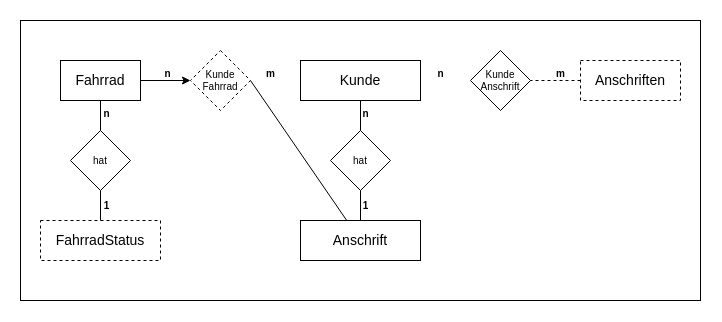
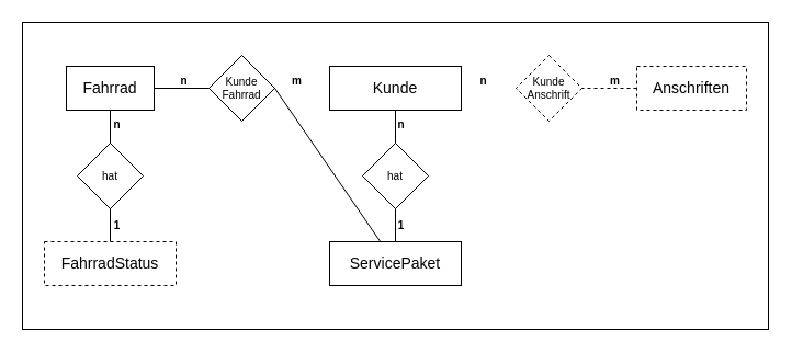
  <mxCell id="0" />
  <mxCell id="1" parent="0" />
  <mxCell id="2" value="" style="whiteSpace=wrap;html=1;fillColor=#FFFFFF;fontColor=#000000;strokeColor=#000000;" parent="1" vertex="1"><mxGeometry x="20" y="20" width="680" height="280" as="geometry" /></mxCell>
  <mxCell id="3" value="Fahrrad" style="rounded=0;whiteSpace=wrap;html=1;strokeWidth=1;fillColor=none;fontSize=14;fontColor=#000000;strokeColor=#000000;" parent="1" vertex="1"><mxGeometry x="60" y="60" width="80" height="40" as="geometry" /></mxCell>
  <mxCell id="4" value="FahrradStatus" style="rounded=0;whiteSpace=wrap;html=1;strokeWidth=1;fillColor=none;fontSize=14;fontColor=#000000;strokeColor=#000000;dashed=1;" parent="1" vertex="1"><mxGeometry x="40" y="220" width="120" height="40" as="geometry" /></mxCell>
  <mxCell id="5" value="Kunde" style="rounded=0;whiteSpace=wrap;html=1;strokeWidth=1;fillColor=none;fontSize=14;fontColor=#000000;strokeColor=#000000;" parent="1" vertex="1"><mxGeometry x="300" y="60" width="120" height="40" as="geometry" /></mxCell>
- <mxCell id="6" value="Anschrift" style="rounded=0;whiteSpace=wrap;html=1;strokeWidth=1;fillColor=none;fontSize=14;fontColor=#000000;strokeColor=#000000;" parent="1" vertex="1"><mxGeometry x="300" y="220" width="120" height="40" as="geometry" /></mxCell>
+ <mxCell id="6" value="ServicePaket" style="rounded=0;whiteSpace=wrap;html=1;strokeWidth=1;fillColor=none;fontSize=14;fontColor=#000000;strokeColor=#000000;" parent="1" vertex="1"><mxGeometry x="300" y="220" width="120" height="40" as="geometry" /></mxCell>
  <mxCell id="7" value="Anschriften" style="rounded=0;whiteSpace=wrap;html=1;strokeWidth=1;fillColor=none;fontSize=14;fontColor=#000000;strokeColor=#000000;dashed=1;" parent="1" vertex="1"><mxGeometry x="580" y="60" width="100" height="40" as="geometry" /></mxCell>
- <mxCell id="8" value="Kunde&lt;br&gt;Anschrift" style="rhombus;whiteSpace=wrap;html=1;labelBackgroundColor=none;fontSize=10;strokeWidth=1;fillColor=none;fontColor=#000000;strokeColor=#000000;" parent="1" vertex="1"><mxGeometry x="470" y="50" width="60" height="60" as="geometry" /></mxCell>
+ <mxCell id="8" value="Kunde&lt;br&gt;Anschrift" style="rhombus;whiteSpace=wrap;html=1;labelBackgroundColor=none;fontSize=10;strokeWidth=1;fillColor=none;fontColor=#000000;strokeColor=#000000;dashed=1;" parent="1" vertex="1"><mxGeometry x="470" y="50" width="60" height="60" as="geometry" /></mxCell>
  <mxCell id="9" value="" style="endArrow=none;html=1;fontSize=10;entryX=1;entryY=0.5;entryDx=0;entryDy=0;exitX=0;exitY=0.5;exitDx=0;exitDy=0;fontColor=#000000;strokeColor=#000000;dashed=1;" parent="1" source="7" target="8" edge="1"><mxGeometry width="50" height="50" relative="1" as="geometry"><mxPoint x="330" y="160" as="sourcePoint" /><mxPoint x="380" y="110" as="targetPoint" /></mxGeometry></mxCell>
  <mxCell id="10" value="hat" style="rhombus;whiteSpace=wrap;html=1;labelBackgroundColor=none;fontSize=10;strokeWidth=1;fillColor=none;fontColor=#000000;strokeColor=#000000;" parent="1" vertex="1"><mxGeometry x="330" y="130" width="60" height="60" as="geometry" /></mxCell>
  <mxCell id="11" value="" style="endArrow=none;html=1;fontSize=10;entryX=0.5;entryY=1;entryDx=0;entryDy=0;exitX=0.5;exitY=0;exitDx=0;exitDy=0;fontColor=#000000;strokeColor=#000000;" parent="1" source="10" target="5" edge="1"><mxGeometry width="50" height="50" relative="1" as="geometry"><mxPoint x="330" y="160" as="sourcePoint" /><mxPoint x="380" y="110" as="targetPoint" /></mxGeometry></mxCell>
  <mxCell id="12" value="" style="endArrow=none;html=1;fontSize=10;entryX=0.5;entryY=1;entryDx=0;entryDy=0;exitX=0.5;exitY=0;exitDx=0;exitDy=0;fontColor=#000000;strokeColor=#000000;" parent="1" source="6" target="10" edge="1"><mxGeometry width="50" height="50" relative="1" as="geometry"><mxPoint x="330" y="160" as="sourcePoint" /><mxPoint x="380" y="110" as="targetPoint" /></mxGeometry></mxCell>
- <mxCell id="13" value="Kunde&lt;br&gt;Fahrrad" style="rhombus;whiteSpace=wrap;html=1;labelBackgroundColor=none;fontSize=10;strokeWidth=1;fillColor=none;fontColor=#000000;strokeColor=#000000;dashed=1;" parent="1" vertex="1"><mxGeometry x="190" y="50" width="60" height="60" as="geometry" /></mxCell>
+ <mxCell id="13" value="Kunde&lt;br&gt;Fahrrad" style="rhombus;whiteSpace=wrap;html=1;labelBackgroundColor=none;fontSize=10;strokeWidth=1;fillColor=none;fontColor=#000000;strokeColor=#000000;" parent="1" vertex="1"><mxGeometry x="190" y="50" width="60" height="60" as="geometry" /></mxCell>
  <mxCell id="14" value="hat" style="rhombus;whiteSpace=wrap;html=1;labelBackgroundColor=none;fontSize=10;strokeWidth=1;fillColor=none;fontColor=#000000;strokeColor=#000000;" parent="1" vertex="1"><mxGeometry x="70" y="130" width="60" height="60" as="geometry" /></mxCell>
  <mxCell id="15" value="" style="endArrow=none;html=1;fontSize=10;entryX=0.5;entryY=1;entryDx=0;entryDy=0;exitX=0.5;exitY=0;exitDx=0;exitDy=0;fontColor=#000000;strokeColor=#000000;" parent="1" source="14" target="3" edge="1"><mxGeometry width="50" height="50" relative="1" as="geometry"><mxPoint x="330" y="160" as="sourcePoint" /><mxPoint x="380" y="110" as="targetPoint" /></mxGeometry></mxCell>
  <mxCell id="16" value="" style="endArrow=none;html=1;fontSize=10;exitX=0.5;exitY=0;exitDx=0;exitDy=0;entryX=0.5;entryY=1;entryDx=0;entryDy=0;fontColor=#000000;strokeColor=#000000;" parent="1" source="4" target="14" edge="1"><mxGeometry width="50" height="50" relative="1" as="geometry"><mxPoint x="330" y="160" as="sourcePoint" /><mxPoint x="380" y="110" as="targetPoint" /></mxGeometry></mxCell>
- <mxCell id="17" value="" style="endArrow=classic;html=1;fontSize=10;exitX=1;exitY=0.5;exitDx=0;exitDy=0;entryX=0;entryY=0.5;entryDx=0;entryDy=0;fontColor=#000000;strokeColor=#000000;" parent="1" source="3" target="13" edge="1"><mxGeometry width="50" height="50" relative="1" as="geometry"><mxPoint x="330" y="160" as="sourcePoint" /><mxPoint x="380" y="110" as="targetPoint" /></mxGeometry></mxCell>
+ <mxCell id="17" value="" style="endArrow=none;html=1;fontSize=10;exitX=1;exitY=0.5;exitDx=0;exitDy=0;entryX=0;entryY=0.5;entryDx=0;entryDy=0;fontColor=#000000;strokeColor=#000000;" parent="1" source="3" target="13" edge="1"><mxGeometry width="50" height="50" relative="1" as="geometry"><mxPoint x="330" y="160" as="sourcePoint" /><mxPoint x="380" y="110" as="targetPoint" /></mxGeometry></mxCell>
  <mxCell id="18" value="" style="endArrow=none;html=1;fontSize=10;exitX=1;exitY=0.5;exitDx=0;exitDy=0;fontColor=#000000;strokeColor=#000000;" parent="1" source="13" target="6" edge="1"><mxGeometry width="50" height="50" relative="1" as="geometry"><mxPoint x="330" y="160" as="sourcePoint" /><mxPoint x="380" y="110" as="targetPoint" /></mxGeometry></mxCell>
  <mxCell id="19" value="&lt;font style=&quot;font-size: 10px&quot;&gt;n&lt;/font&gt;" style="text;strokeColor=none;fillColor=none;html=1;fontSize=24;fontStyle=1;verticalAlign=middle;align=center;fontColor=#000000;" parent="1" vertex="1"><mxGeometry x="157" y="55" width="19" height="27" as="geometry" /></mxCell>
  <mxCell id="20" value="&lt;font style=&quot;font-size: 10px&quot;&gt;m&lt;/font&gt;" style="text;strokeColor=none;fillColor=none;html=1;fontSize=24;fontStyle=1;verticalAlign=middle;align=center;fontColor=#000000;" parent="1" vertex="1"><mxGeometry x="260" y="55" width="19" height="27" as="geometry" /></mxCell>
  <mxCell id="21" value="&lt;font style=&quot;font-size: 10px&quot;&gt;n&lt;/font&gt;" style="text;strokeColor=none;fillColor=none;html=1;fontSize=24;fontStyle=1;verticalAlign=middle;align=center;fontColor=#000000;" parent="1" vertex="1"><mxGeometry x="96" y="95" width="19" height="27" as="geometry" /></mxCell>
  <mxCell id="22" value="&lt;font style=&quot;font-size: 10px&quot;&gt;1&lt;/font&gt;" style="text;strokeColor=none;fillColor=none;html=1;fontSize=24;fontStyle=1;verticalAlign=middle;align=center;fontColor=#000000;" parent="1" vertex="1"><mxGeometry x="96" y="187" width="19" height="27" as="geometry" /></mxCell>
  <mxCell id="23" value="&lt;font style=&quot;font-size: 10px&quot;&gt;n&lt;/font&gt;" style="text;strokeColor=none;fillColor=none;html=1;fontSize=24;fontStyle=1;verticalAlign=middle;align=center;fontColor=#000000;" parent="1" vertex="1"><mxGeometry x="355" y="95" width="19" height="27" as="geometry" /></mxCell>
  <mxCell id="24" value="&lt;font style=&quot;font-size: 10px&quot;&gt;1&lt;/font&gt;" style="text;strokeColor=none;fillColor=none;html=1;fontSize=24;fontStyle=1;verticalAlign=middle;align=center;fontColor=#000000;" parent="1" vertex="1"><mxGeometry x="355" y="187" width="19" height="27" as="geometry" /></mxCell>
  <mxCell id="25" value="&lt;font style=&quot;font-size: 10px&quot;&gt;m&lt;/font&gt;" style="text;strokeColor=none;fillColor=none;html=1;fontSize=24;fontStyle=1;verticalAlign=middle;align=center;fontColor=#000000;" parent="1" vertex="1"><mxGeometry x="550" y="55" width="19" height="27" as="geometry" /></mxCell>
  <mxCell id="26" value="&lt;font style=&quot;font-size: 10px&quot;&gt;n&lt;/font&gt;" style="text;strokeColor=none;fillColor=none;html=1;fontSize=24;fontStyle=1;verticalAlign=middle;align=center;fontColor=#000000;" parent="1" vertex="1"><mxGeometry x="430" y="55" width="19" height="27" as="geometry" /></mxCell>
